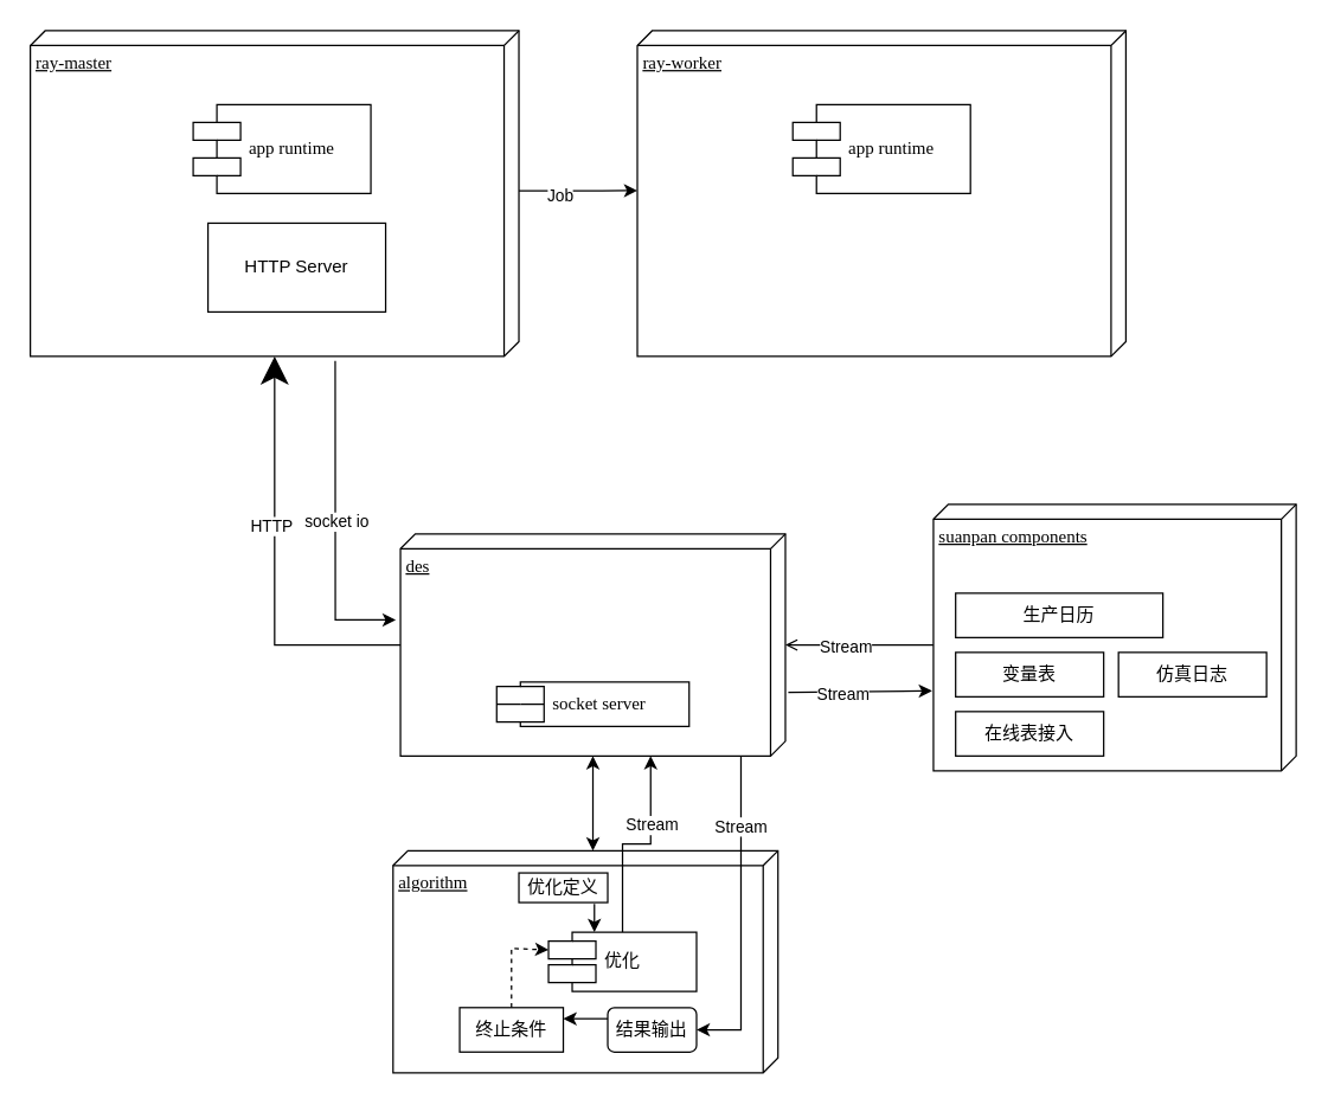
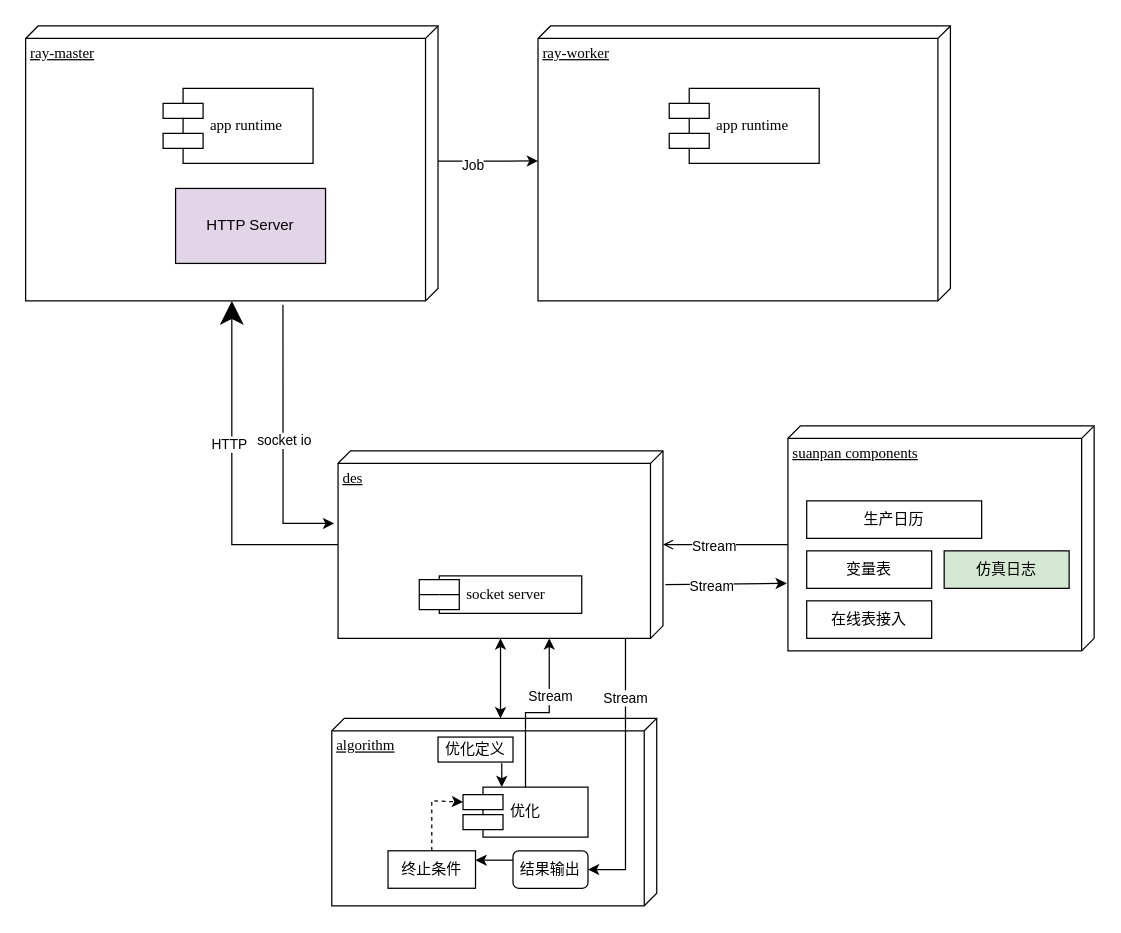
  <mxCell id="0" />
  <mxCell id="1" parent="0" />
  <mxCell id="2" style="edgeStyle=orthogonalEdgeStyle;rounded=0;orthogonalLoop=1;jettySize=auto;html=1;exitX=0;exitY=0;exitDx=0;exitDy=125;exitPerimeter=0;startArrow=classic;startFill=1;" edge="1" parent="1" source="11" target="5"><mxGeometry relative="1" as="geometry" /></mxCell>
  <mxCell id="3" value="ray-master" style="verticalAlign=top;align=left;spacingTop=8;spacingLeft=2;spacingRight=12;shape=cube;size=10;direction=south;fontStyle=4;html=1;rounded=0;shadow=0;comic=0;labelBackgroundColor=none;strokeWidth=1;fontFamily=Verdana;fontSize=12" parent="1" vertex="1"><mxGeometry x="20" y="20" width="330" height="220" as="geometry" /></mxCell>
  <mxCell id="4" value="ray-worker" style="verticalAlign=top;align=left;spacingTop=8;spacingLeft=2;spacingRight=12;shape=cube;size=10;direction=south;fontStyle=4;html=1;rounded=0;shadow=0;comic=0;labelBackgroundColor=none;strokeWidth=1;fontFamily=Verdana;fontSize=12" parent="1" vertex="1"><mxGeometry x="430" y="20" width="330" height="220" as="geometry" /></mxCell>
  <mxCell id="5" value="des" style="verticalAlign=top;align=left;spacingTop=8;spacingLeft=2;spacingRight=12;shape=cube;size=10;direction=south;fontStyle=4;html=1;rounded=0;shadow=0;comic=0;labelBackgroundColor=none;strokeWidth=1;fontFamily=Verdana;fontSize=12" parent="1" vertex="1"><mxGeometry x="270" y="360" width="260" height="150" as="geometry" /></mxCell>
  <mxCell id="6" value="app runtime" style="shape=component;align=left;spacingLeft=36;rounded=0;shadow=0;comic=0;labelBackgroundColor=none;strokeWidth=1;fontFamily=Verdana;fontSize=12;html=1;" parent="1" vertex="1"><mxGeometry x="130" y="70" width="120" height="60" as="geometry" /></mxCell>
  <mxCell id="7" value="app runtime" style="shape=component;align=left;spacingLeft=36;rounded=0;shadow=0;comic=0;labelBackgroundColor=none;strokeWidth=1;fontFamily=Verdana;fontSize=12;html=1;" parent="1" vertex="1"><mxGeometry x="535" y="70" width="120" height="60" as="geometry" /></mxCell>
  <mxCell id="8" value="socket server" style="shape=component;align=left;spacingLeft=36;rounded=0;shadow=0;comic=0;labelBackgroundColor=none;strokeWidth=1;fontFamily=Verdana;fontSize=12;html=1;" parent="1" vertex="1"><mxGeometry x="335" y="460" width="130" height="30" as="geometry" /></mxCell>
  <mxCell id="9" style="edgeStyle=orthogonalEdgeStyle;rounded=0;html=1;labelBackgroundColor=none;startArrow=none;startFill=0;startSize=8;endArrow=classic;endFill=1;endSize=16;fontFamily=Verdana;fontSize=12;" parent="1" source="5" target="3" edge="1"><mxGeometry relative="1" as="geometry"><Array as="points"><mxPoint x="185" y="435" /></Array></mxGeometry></mxCell>
  <mxCell id="10" value="HTTP" style="edgeLabel;html=1;align=center;verticalAlign=middle;resizable=0;points=[];" vertex="1" connectable="0" parent="9"><mxGeometry x="0.186" y="3" relative="1" as="geometry"><mxPoint as="offset" /></mxGeometry></mxCell>
  <mxCell id="11" value="algorithm" style="verticalAlign=top;align=left;spacingTop=8;spacingLeft=2;spacingRight=12;shape=cube;size=10;direction=south;fontStyle=4;html=1;rounded=0;shadow=0;comic=0;labelBackgroundColor=none;strokeWidth=1;fontFamily=Verdana;fontSize=12" vertex="1" parent="1"><mxGeometry x="265" y="574" width="260" height="150" as="geometry" /></mxCell>
  <mxCell id="12" value="" style="endArrow=classic;html=1;rounded=0;exitX=0.492;exitY=0;exitDx=0;exitDy=0;exitPerimeter=0;entryX=0.491;entryY=1;entryDx=0;entryDy=0;entryPerimeter=0;" edge="1" parent="1" source="3" target="4"><mxGeometry width="50" height="50" relative="1" as="geometry"><mxPoint x="420" y="370" as="sourcePoint" /><mxPoint x="470" y="320" as="targetPoint" /></mxGeometry></mxCell>
  <mxCell id="13" value="Job" style="edgeLabel;html=1;align=center;verticalAlign=middle;resizable=0;points=[];" vertex="1" connectable="0" parent="12"><mxGeometry x="-0.322" y="-3" relative="1" as="geometry"><mxPoint as="offset" /></mxGeometry></mxCell>
  <mxCell id="14" style="edgeStyle=orthogonalEdgeStyle;rounded=0;orthogonalLoop=1;jettySize=auto;html=1;exitX=0.5;exitY=0;exitDx=0;exitDy=0;entryX=1;entryY=0.35;entryDx=0;entryDy=0;entryPerimeter=0;startArrow=none;startFill=0;" edge="1" parent="1" source="16" target="5"><mxGeometry relative="1" as="geometry" /></mxCell>
  <mxCell id="15" value="Stream" style="edgeLabel;html=1;align=center;verticalAlign=middle;resizable=0;points=[];" vertex="1" connectable="0" parent="14"><mxGeometry x="0.333" relative="1" as="geometry"><mxPoint as="offset" /></mxGeometry></mxCell>
  <mxCell id="16" value="优化" style="shape=component;align=left;spacingLeft=36;rounded=0;shadow=0;comic=0;labelBackgroundColor=none;strokeWidth=1;fontFamily=Verdana;fontSize=12;html=1;" vertex="1" parent="1"><mxGeometry x="370" y="629" width="100" height="40" as="geometry" /></mxCell>
  <mxCell id="17" value="终止条件" style="rounded=0;whiteSpace=wrap;html=1;" vertex="1" parent="1"><mxGeometry x="310" y="680" width="70" height="30" as="geometry" /></mxCell>
  <mxCell id="18" value="优化定义" style="rounded=0;whiteSpace=wrap;html=1;" vertex="1" parent="1"><mxGeometry x="350" y="589" width="60" height="20" as="geometry" /></mxCell>
  <mxCell id="19" value="结果输出" style="whiteSpace=wrap;html=1;rounded=1;" vertex="1" parent="1"><mxGeometry x="410" y="680" width="60" height="30" as="geometry" /></mxCell>
  <mxCell id="20" value="" style="endArrow=classic;html=1;rounded=0;entryX=0.25;entryY=0;entryDx=0;entryDy=0;" edge="1" parent="1"><mxGeometry width="50" height="50" relative="1" as="geometry"><mxPoint x="401" y="610" as="sourcePoint" /><mxPoint x="401" y="629" as="targetPoint" /></mxGeometry></mxCell>
  <mxCell id="21" value="" style="endArrow=classic;html=1;rounded=0;exitX=0.5;exitY=0;exitDx=0;exitDy=0;entryX=0;entryY=0.3;entryDx=0;entryDy=0;dashed=1;" edge="1" parent="1" source="17" target="16"><mxGeometry width="50" height="50" relative="1" as="geometry"><mxPoint x="680" y="624" as="sourcePoint" /><mxPoint x="730" y="574" as="targetPoint" /><Array as="points"><mxPoint x="345" y="660" /><mxPoint x="345" y="640" /></Array></mxGeometry></mxCell>
  <mxCell id="22" value="" style="endArrow=classic;html=1;rounded=0;entryX=1;entryY=0.5;entryDx=0;entryDy=0;" edge="1" parent="1" target="19"><mxGeometry width="50" height="50" relative="1" as="geometry"><mxPoint x="500" y="510" as="sourcePoint" /><mxPoint x="470" y="320" as="targetPoint" /><Array as="points"><mxPoint x="500" y="510" /><mxPoint x="500" y="695" /></Array></mxGeometry></mxCell>
  <mxCell id="23" value="Stream" style="edgeLabel;html=1;align=center;verticalAlign=middle;resizable=0;points=[];" vertex="1" connectable="0" parent="22"><mxGeometry x="-0.563" y="-1" relative="1" as="geometry"><mxPoint as="offset" /></mxGeometry></mxCell>
  <mxCell id="24" value="" style="endArrow=classic;html=1;rounded=0;entryX=1;entryY=0.25;entryDx=0;entryDy=0;exitX=0;exitY=0.25;exitDx=0;exitDy=0;" edge="1" parent="1" source="19" target="17"><mxGeometry width="50" height="50" relative="1" as="geometry"><mxPoint x="420" y="370" as="sourcePoint" /><mxPoint x="470" y="320" as="targetPoint" /></mxGeometry></mxCell>
  <mxCell id="25" value="" style="endArrow=classic;html=1;rounded=0;exitX=1.014;exitY=0.376;exitDx=0;exitDy=0;exitPerimeter=0;entryX=0.387;entryY=1.012;entryDx=0;entryDy=0;entryPerimeter=0;" edge="1" parent="1" source="3" target="5"><mxGeometry width="50" height="50" relative="1" as="geometry"><mxPoint x="420" y="370" as="sourcePoint" /><mxPoint x="470" y="320" as="targetPoint" /><Array as="points"><mxPoint x="226" y="418" /></Array></mxGeometry></mxCell>
  <mxCell id="26" value="socket io" style="edgeLabel;html=1;align=center;verticalAlign=middle;resizable=0;points=[];" vertex="1" connectable="0" parent="25"><mxGeometry x="0.0" y="1" relative="1" as="geometry"><mxPoint as="offset" /></mxGeometry></mxCell>
- <mxCell id="27" value="HTTP Server" style="rounded=0;whiteSpace=wrap;html=1;" vertex="1" parent="1"><mxGeometry x="140" y="150" width="120" height="60" as="geometry" /></mxCell>
+ <mxCell id="27" value="HTTP Server" style="rounded=0;whiteSpace=wrap;html=1;fillColor=#e1d5e7;" vertex="1" parent="1"><mxGeometry x="140" y="150" width="120" height="60" as="geometry" /></mxCell>
  <mxCell id="28" style="edgeStyle=orthogonalEdgeStyle;rounded=0;orthogonalLoop=1;jettySize=auto;html=1;exitX=0;exitY=0;exitDx=95;exitDy=245;exitPerimeter=0;startArrow=none;startFill=0;endArrow=open;endFill=1;" edge="1" parent="1" source="30" target="5"><mxGeometry relative="1" as="geometry" /></mxCell>
  <mxCell id="29" value="Stream" style="edgeLabel;html=1;align=center;verticalAlign=middle;resizable=0;points=[];" vertex="1" connectable="0" parent="28"><mxGeometry x="0.2" y="1" relative="1" as="geometry"><mxPoint as="offset" /></mxGeometry></mxCell>
  <mxCell id="30" value="suanpan components" style="verticalAlign=top;align=left;spacingTop=8;spacingLeft=2;spacingRight=12;shape=cube;size=10;direction=south;fontStyle=4;html=1;rounded=0;shadow=0;comic=0;labelBackgroundColor=none;strokeWidth=1;fontFamily=Verdana;fontSize=12" vertex="1" parent="1"><mxGeometry x="630" y="340" width="245" height="180" as="geometry" /></mxCell>
  <mxCell id="31" value="生产日历" style="rounded=0;whiteSpace=wrap;html=1;" vertex="1" parent="1"><mxGeometry x="645" y="400" width="140" height="30" as="geometry" /></mxCell>
  <mxCell id="32" value="变量表" style="rounded=0;whiteSpace=wrap;html=1;" vertex="1" parent="1"><mxGeometry x="645" y="440" width="100" height="30" as="geometry" /></mxCell>
  <mxCell id="33" value="在线表接入" style="rounded=0;whiteSpace=wrap;html=1;" vertex="1" parent="1"><mxGeometry x="645" y="480" width="100" height="30" as="geometry" /></mxCell>
- <mxCell id="34" value="仿真日志" style="rounded=0;whiteSpace=wrap;html=1;" vertex="1" parent="1"><mxGeometry x="755" y="440" width="100" height="30" as="geometry" /></mxCell>
+ <mxCell id="34" value="仿真日志" style="rounded=0;whiteSpace=wrap;html=1;fillColor=#d5e8d4;" vertex="1" parent="1"><mxGeometry x="755" y="440" width="100" height="30" as="geometry" /></mxCell>
  <mxCell id="35" value="" style="endArrow=classic;html=1;rounded=0;exitX=0.713;exitY=0.004;exitDx=0;exitDy=0;exitPerimeter=0;entryX=0.7;entryY=1.016;entryDx=0;entryDy=0;entryPerimeter=0;" edge="1" parent="1"><mxGeometry width="50" height="50" relative="1" as="geometry"><mxPoint x="531.96" y="466.95" as="sourcePoint" /><mxPoint x="629.08" y="466" as="targetPoint" /><Array as="points" /></mxGeometry></mxCell>
  <mxCell id="36" value="Stream" style="edgeLabel;html=1;align=center;verticalAlign=middle;resizable=0;points=[];" vertex="1" connectable="0" parent="35"><mxGeometry x="-0.238" y="-2" relative="1" as="geometry"><mxPoint as="offset" /></mxGeometry></mxCell>
